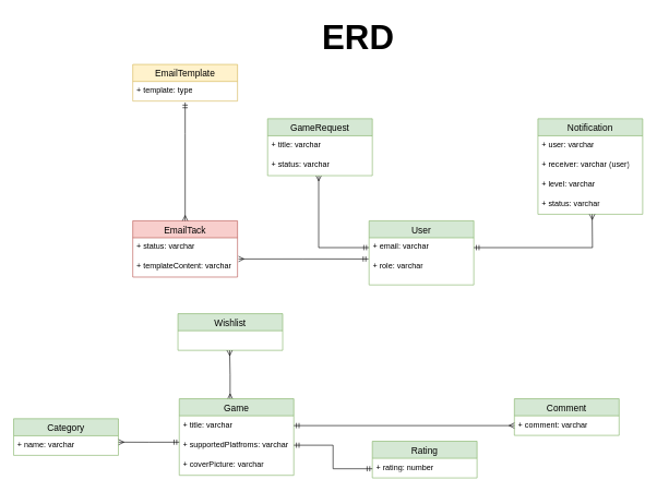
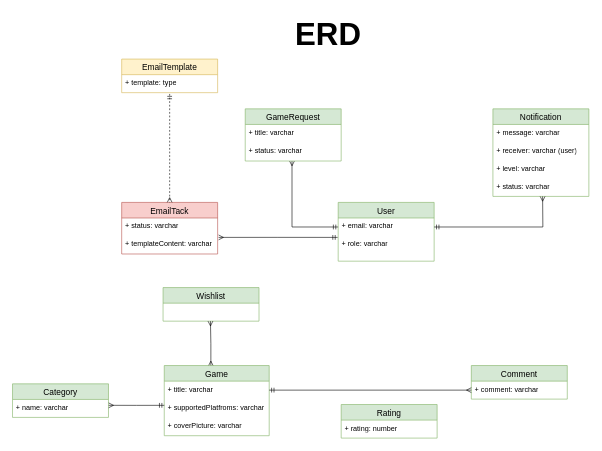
  <mxCell id="0" />
  <mxCell id="1" parent="0" />
  <mxCell id="2" value="" style="edgeStyle=orthogonalEdgeStyle;rounded=0;orthogonalLoop=1;jettySize=auto;html=1;endArrow=ERmany;endFill=0;startArrow=ERmandOne;startFill=0;exitX=0;exitY=0.5;exitDx=0;exitDy=0;" edge="1" parent="1" source="4" target="8"><mxGeometry relative="1" as="geometry"><mxPoint x="450" y="394" as="sourcePoint" /><mxPoint x="374" y="415" as="targetPoint" /><Array as="points"><mxPoint x="486" y="378" /></Array></mxGeometry></mxCell>
  <mxCell id="3" value="User" style="swimlane;fontStyle=0;childLayout=stackLayout;horizontal=1;startSize=26;horizontalStack=0;resizeParent=1;resizeParentMax=0;resizeLast=0;collapsible=1;marginBottom=0;align=center;fontSize=14;fillColor=#d5e8d4;strokeColor=#82b366;" vertex="1" parent="1"><mxGeometry x="563" y="337" width="160" height="98" as="geometry"><mxRectangle x="341" y="311" width="65" height="29" as="alternateBounds" /></mxGeometry></mxCell>
  <mxCell id="4" value="&lt;div&gt;+ email: varchar&lt;/div&gt;" style="text;strokeColor=none;fillColor=none;spacingLeft=4;spacingRight=4;overflow=hidden;rotatable=0;points=[[0,0.5],[1,0.5]];portConstraint=eastwest;fontSize=12;whiteSpace=wrap;html=1;" vertex="1" parent="3"><mxGeometry y="26" width="160" height="30" as="geometry" /></mxCell>
  <mxCell id="5" value="+ role: varchar" style="text;strokeColor=none;fillColor=none;spacingLeft=4;spacingRight=4;overflow=hidden;rotatable=0;points=[[0,0.5],[1,0.5]];portConstraint=eastwest;fontSize=12;whiteSpace=wrap;html=1;" vertex="1" parent="3"><mxGeometry y="56" width="160" height="42" as="geometry" /></mxCell>
  <mxCell id="6" value="GameRequest" style="swimlane;fontStyle=0;childLayout=stackLayout;horizontal=1;startSize=26;horizontalStack=0;resizeParent=1;resizeParentMax=0;resizeLast=0;collapsible=1;marginBottom=0;align=center;fontSize=14;fillColor=#d5e8d4;strokeColor=#82b366;" vertex="1" parent="1"><mxGeometry x="408" y="181" width="160" height="87" as="geometry" /></mxCell>
  <mxCell id="7" value="+ title: varchar" style="text;strokeColor=none;fillColor=none;spacingLeft=4;spacingRight=4;overflow=hidden;rotatable=0;points=[[0,0.5],[1,0.5]];portConstraint=eastwest;fontSize=12;whiteSpace=wrap;html=1;" vertex="1" parent="6"><mxGeometry y="26" width="160" height="30" as="geometry" /></mxCell>
  <mxCell id="8" value="+ status: varchar" style="text;strokeColor=none;fillColor=none;spacingLeft=4;spacingRight=4;overflow=hidden;rotatable=0;points=[[0,0.5],[1,0.5]];portConstraint=eastwest;fontSize=12;whiteSpace=wrap;html=1;" vertex="1" parent="6"><mxGeometry y="56" width="160" height="31" as="geometry" /></mxCell>
  <mxCell id="9" value="Notification" style="swimlane;fontStyle=0;childLayout=stackLayout;horizontal=1;startSize=26;horizontalStack=0;resizeParent=1;resizeParentMax=0;resizeLast=0;collapsible=1;marginBottom=0;align=center;fontSize=14;fillColor=#d5e8d4;strokeColor=#82b366;" vertex="1" parent="1"><mxGeometry x="821" y="181" width="160" height="146" as="geometry" /></mxCell>
- <mxCell id="10" value="+ user: varchar" style="text;strokeColor=none;fillColor=none;spacingLeft=4;spacingRight=4;overflow=hidden;rotatable=0;points=[[0,0.5],[1,0.5]];portConstraint=eastwest;fontSize=12;whiteSpace=wrap;html=1;" vertex="1" parent="9"><mxGeometry y="26" width="160" height="30" as="geometry" /></mxCell>
+ <mxCell id="10" value="+ message: varchar" style="text;strokeColor=none;fillColor=none;spacingLeft=4;spacingRight=4;overflow=hidden;rotatable=0;points=[[0,0.5],[1,0.5]];portConstraint=eastwest;fontSize=12;whiteSpace=wrap;html=1;" vertex="1" parent="9"><mxGeometry y="26" width="160" height="30" as="geometry" /></mxCell>
  <mxCell id="11" value="+ receiver: varchar (user)" style="text;strokeColor=none;fillColor=none;spacingLeft=4;spacingRight=4;overflow=hidden;rotatable=0;points=[[0,0.5],[1,0.5]];portConstraint=eastwest;fontSize=12;whiteSpace=wrap;html=1;" vertex="1" parent="9"><mxGeometry y="56" width="160" height="30" as="geometry" /></mxCell>
  <mxCell id="12" value="&lt;div&gt;+ level: varchar&lt;br&gt;&lt;/div&gt;" style="text;strokeColor=none;fillColor=none;spacingLeft=4;spacingRight=4;overflow=hidden;rotatable=0;points=[[0,0.5],[1,0.5]];portConstraint=eastwest;fontSize=12;whiteSpace=wrap;html=1;" vertex="1" parent="9"><mxGeometry y="86" width="160" height="30" as="geometry" /></mxCell>
  <mxCell id="13" value="&lt;div&gt;+ status: varchar&lt;/div&gt;" style="text;strokeColor=none;fillColor=none;spacingLeft=4;spacingRight=4;overflow=hidden;rotatable=0;points=[[0,0.5],[1,0.5]];portConstraint=eastwest;fontSize=12;whiteSpace=wrap;html=1;" vertex="1" parent="9"><mxGeometry y="116" width="160" height="30" as="geometry" /></mxCell>
  <mxCell id="14" value="Comment" style="swimlane;fontStyle=0;childLayout=stackLayout;horizontal=1;startSize=26;horizontalStack=0;resizeParent=1;resizeParentMax=0;resizeLast=0;collapsible=1;marginBottom=0;align=center;fontSize=14;fillColor=#d5e8d4;strokeColor=#82b366;" vertex="1" parent="1"><mxGeometry x="785" y="609" width="160" height="56" as="geometry" /></mxCell>
  <mxCell id="15" value="+ comment: varchar" style="text;strokeColor=none;fillColor=none;spacingLeft=4;spacingRight=4;overflow=hidden;rotatable=0;points=[[0,0.5],[1,0.5]];portConstraint=eastwest;fontSize=12;whiteSpace=wrap;html=1;" vertex="1" parent="14"><mxGeometry y="26" width="160" height="30" as="geometry" /></mxCell>
  <mxCell id="16" style="edgeStyle=orthogonalEdgeStyle;rounded=0;orthogonalLoop=1;jettySize=auto;html=1;exitX=1;exitY=0.5;exitDx=0;exitDy=0;entryX=-0.001;entryY=0.056;entryDx=0;entryDy=0;entryPerimeter=0;startArrow=ERmandOne;startFill=0;endArrow=ERmany;endFill=0;" edge="1" parent="1" source="4"><mxGeometry relative="1" as="geometry"><mxPoint x="790" y="462.33" as="sourcePoint" /><mxPoint x="903.84" y="327.01" as="targetPoint" /></mxGeometry></mxCell>
  <mxCell id="17" value="Wishlist" style="swimlane;fontStyle=0;childLayout=stackLayout;horizontal=1;startSize=26;horizontalStack=0;resizeParent=1;resizeParentMax=0;resizeLast=0;collapsible=1;marginBottom=0;align=center;fontSize=14;fillColor=#d5e8d4;strokeColor=#82b366;" vertex="1" parent="1"><mxGeometry x="271" y="479" width="160" height="56" as="geometry" /></mxCell>
  <mxCell id="18" style="edgeStyle=orthogonalEdgeStyle;rounded=0;orthogonalLoop=1;jettySize=auto;html=1;startArrow=ERmany;startFill=0;endArrow=ERmany;endFill=0;exitX=0.444;exitY=0.005;exitDx=0;exitDy=0;exitPerimeter=0;" edge="1" parent="1" source="19"><mxGeometry relative="1" as="geometry"><mxPoint x="350" y="535" as="targetPoint" /><mxPoint x="351" y="604" as="sourcePoint" /></mxGeometry></mxCell>
  <mxCell id="19" value="Game" style="swimlane;fontStyle=0;childLayout=stackLayout;horizontal=1;startSize=26;horizontalStack=0;resizeParent=1;resizeParentMax=0;resizeLast=0;collapsible=1;marginBottom=0;align=center;fontSize=14;fillColor=#d5e8d4;strokeColor=#82b366;" vertex="1" parent="1"><mxGeometry x="273" y="609" width="175" height="117" as="geometry" /></mxCell>
  <mxCell id="20" value="+ title: varchar" style="text;strokeColor=none;fillColor=none;spacingLeft=4;spacingRight=4;overflow=hidden;rotatable=0;points=[[0,0.5],[1,0.5]];portConstraint=eastwest;fontSize=12;whiteSpace=wrap;html=1;" vertex="1" parent="19"><mxGeometry y="26" width="175" height="30" as="geometry" /></mxCell>
  <mxCell id="21" value="+ supportedPlatfroms: varchar" style="text;strokeColor=none;fillColor=none;spacingLeft=4;spacingRight=4;overflow=hidden;rotatable=0;points=[[0,0.5],[1,0.5]];portConstraint=eastwest;fontSize=12;whiteSpace=wrap;html=1;" vertex="1" parent="19"><mxGeometry y="56" width="175" height="30" as="geometry" /></mxCell>
  <mxCell id="22" value="+ coverPicture: varchar" style="text;strokeColor=none;fillColor=none;spacingLeft=4;spacingRight=4;overflow=hidden;rotatable=0;points=[[0,0.5],[1,0.5]];portConstraint=eastwest;fontSize=12;whiteSpace=wrap;html=1;" vertex="1" parent="19"><mxGeometry y="86" width="175" height="31" as="geometry" /></mxCell>
  <mxCell id="23" style="edgeStyle=orthogonalEdgeStyle;rounded=0;orthogonalLoop=1;jettySize=auto;html=1;exitX=1;exitY=0.5;exitDx=0;exitDy=0;entryX=0;entryY=0.5;entryDx=0;entryDy=0;startArrow=ERmandOne;startFill=0;endArrow=ERmany;endFill=0;" edge="1" parent="1" source="20" target="15"><mxGeometry relative="1" as="geometry" /></mxCell>
  <mxCell id="24" value="EmailTack" style="swimlane;fontStyle=0;childLayout=stackLayout;horizontal=1;startSize=26;horizontalStack=0;resizeParent=1;resizeParentMax=0;resizeLast=0;collapsible=1;marginBottom=0;align=center;fontSize=14;fillColor=#f8cecc;strokeColor=#b85450;" vertex="1" parent="1"><mxGeometry x="202" y="337" width="160" height="86" as="geometry" /></mxCell>
  <mxCell id="25" value="+ status: varchar" style="text;strokeColor=none;fillColor=none;spacingLeft=4;spacingRight=4;overflow=hidden;rotatable=0;points=[[0,0.5],[1,0.5]];portConstraint=eastwest;fontSize=12;whiteSpace=wrap;html=1;" vertex="1" parent="24"><mxGeometry y="26" width="160" height="30" as="geometry" /></mxCell>
  <mxCell id="26" value="+ templateContent: varchar" style="text;strokeColor=none;fillColor=none;spacingLeft=4;spacingRight=4;overflow=hidden;rotatable=0;points=[[0,0.5],[1,0.5]];portConstraint=eastwest;fontSize=12;whiteSpace=wrap;html=1;" vertex="1" parent="24"><mxGeometry y="56" width="160" height="30" as="geometry" /></mxCell>
  <mxCell id="27" style="edgeStyle=orthogonalEdgeStyle;rounded=0;orthogonalLoop=1;jettySize=auto;html=1;exitX=1.01;exitY=0.078;exitDx=0;exitDy=0;entryX=-0.006;entryY=0.056;entryDx=0;entryDy=0;entryPerimeter=0;exitPerimeter=0;startArrow=ERmany;startFill=0;endArrow=ERmandOne;endFill=0;" edge="1" parent="1" source="26" target="5"><mxGeometry relative="1" as="geometry" /></mxCell>
  <mxCell id="28" value="EmailTemplate" style="swimlane;fontStyle=0;childLayout=stackLayout;horizontal=1;startSize=26;horizontalStack=0;resizeParent=1;resizeParentMax=0;resizeLast=0;collapsible=1;marginBottom=0;align=center;fontSize=14;fillColor=#fff2cc;strokeColor=#d6b656;" vertex="1" parent="1"><mxGeometry x="202" y="98" width="160" height="56" as="geometry" /></mxCell>
  <mxCell id="29" value="+ template: type" style="text;strokeColor=none;fillColor=none;spacingLeft=4;spacingRight=4;overflow=hidden;rotatable=0;points=[[0,0.5],[1,0.5]];portConstraint=eastwest;fontSize=12;whiteSpace=wrap;html=1;" vertex="1" parent="28"><mxGeometry y="26" width="160" height="30" as="geometry" /></mxCell>
- <mxCell id="30" style="edgeStyle=orthogonalEdgeStyle;rounded=0;orthogonalLoop=1;jettySize=auto;html=1;exitX=0.5;exitY=1.072;exitDx=0;exitDy=0;entryX=0.5;entryY=0;entryDx=0;entryDy=0;exitPerimeter=0;startArrow=ERmandOne;startFill=0;endArrow=ERmany;endFill=0;" edge="1" parent="1" source="29" target="24"><mxGeometry relative="1" as="geometry"><Array as="points"><mxPoint x="282" y="204" /><mxPoint x="282" y="204" /></Array></mxGeometry></mxCell>
+ <mxCell id="30" style="edgeStyle=orthogonalEdgeStyle;rounded=0;orthogonalLoop=1;jettySize=auto;html=1;exitX=0.5;exitY=1.072;exitDx=0;exitDy=0;entryX=0.5;entryY=0;entryDx=0;entryDy=0;exitPerimeter=0;startArrow=ERmandOne;startFill=0;endArrow=ERmany;endFill=0;dashed=1;" edge="1" parent="1" source="29" target="24"><mxGeometry relative="1" as="geometry"><Array as="points"><mxPoint x="282" y="204" /><mxPoint x="282" y="204" /></Array></mxGeometry></mxCell>
  <mxCell id="31" value="&lt;b&gt;&lt;font style=&quot;font-size: 52px;&quot;&gt;ERD&lt;/font&gt;&lt;/b&gt;" style="text;html=1;align=center;verticalAlign=middle;resizable=0;points=[];autosize=1;strokeColor=none;fillColor=none;" vertex="1" parent="1"><mxGeometry x="482" y="20" width="128" height="74" as="geometry" /></mxCell>
  <mxCell id="32" value="Category" style="swimlane;fontStyle=0;childLayout=stackLayout;horizontal=1;startSize=26;horizontalStack=0;resizeParent=1;resizeParentMax=0;resizeLast=0;collapsible=1;marginBottom=0;align=center;fontSize=14;fillColor=#d5e8d4;strokeColor=#82b366;" vertex="1" parent="1"><mxGeometry x="20" y="639.5" width="160" height="56" as="geometry" /></mxCell>
  <mxCell id="33" value="+ name: varchar" style="text;strokeColor=none;fillColor=none;spacingLeft=4;spacingRight=4;overflow=hidden;rotatable=0;points=[[0,0.5],[1,0.5]];portConstraint=eastwest;fontSize=12;whiteSpace=wrap;html=1;" vertex="1" parent="32"><mxGeometry y="26" width="160" height="30" as="geometry" /></mxCell>
  <mxCell id="34" style="edgeStyle=orthogonalEdgeStyle;rounded=0;orthogonalLoop=1;jettySize=auto;html=1;entryX=1.002;entryY=0.328;entryDx=0;entryDy=0;entryPerimeter=0;startArrow=ERmandOne;startFill=0;endArrow=ERmany;endFill=0;exitX=0;exitY=0.345;exitDx=0;exitDy=0;exitPerimeter=0;" edge="1" parent="1" source="21" target="33"><mxGeometry relative="1" as="geometry"><mxPoint x="265" y="675" as="sourcePoint" /></mxGeometry></mxCell>
  <mxCell id="35" value="Rating" style="swimlane;fontStyle=0;childLayout=stackLayout;horizontal=1;startSize=26;horizontalStack=0;resizeParent=1;resizeParentMax=0;resizeLast=0;collapsible=1;marginBottom=0;align=center;fontSize=14;fillColor=#d5e8d4;strokeColor=#82b366;" vertex="1" parent="1"><mxGeometry x="568" y="674" width="160" height="56" as="geometry" /></mxCell>
  <mxCell id="36" value="+ rating: number" style="text;strokeColor=none;fillColor=none;spacingLeft=4;spacingRight=4;overflow=hidden;rotatable=0;points=[[0,0.5],[1,0.5]];portConstraint=eastwest;fontSize=12;whiteSpace=wrap;html=1;" vertex="1" parent="35"><mxGeometry y="26" width="160" height="30" as="geometry" /></mxCell>
- <mxCell id="37" style="edgeStyle=orthogonalEdgeStyle;rounded=0;orthogonalLoop=1;jettySize=auto;html=1;exitX=1;exitY=0.5;exitDx=0;exitDy=0;entryX=0;entryY=0.75;entryDx=0;entryDy=0;startArrow=ERmandOne;startFill=0;endArrow=ERmandOne;endFill=0;" edge="1" parent="1" source="21" target="35"><mxGeometry relative="1" as="geometry" /></mxCell>
